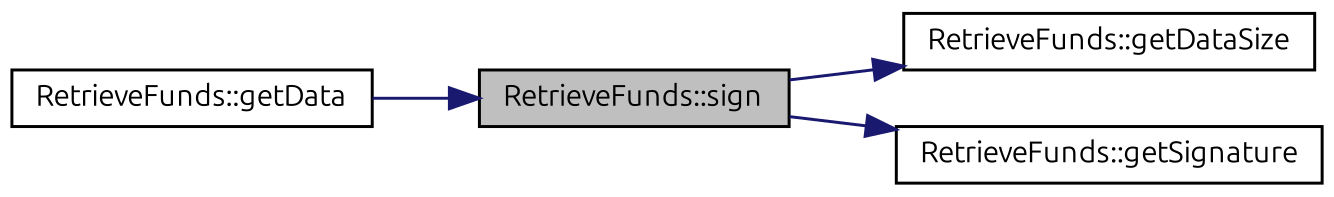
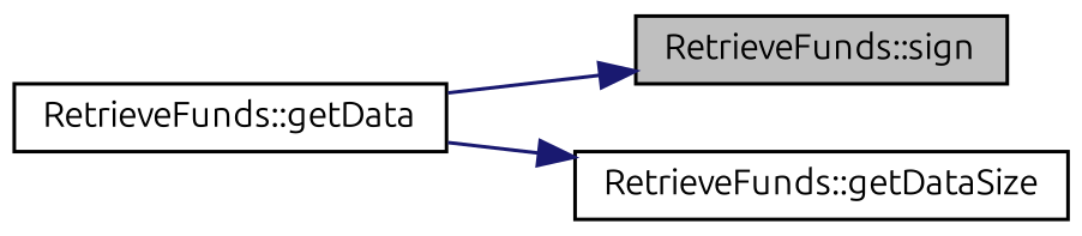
  digraph {
    fontname=Ubuntu
    rankdir=LR
    node [color=black fillcolor=white fontname=Ubuntu fontsize=10 shape=record style=filled]
    edge [color=midnightblue fontname=Ubuntu fontsize=10 labelfontname=Helvetica labelfontsize=10 style=solid]
    n1 [fillcolor=grey75 fontcolor=black height=0.2 label="RetrieveFunds::sign" width=0.4]
    n2 [height=0.2 label="RetrieveFunds::getDataSize" width=0.4]
-   n3 [height=0.2 label="RetrieveFunds::getSignature" width=0.4]
    n4 [height=0.2 label="RetrieveFunds::getData" width=0.4]
-   n1 -> n2
-   n1 -> n3
+   n4 -> n2
    n4 -> n1
  }
